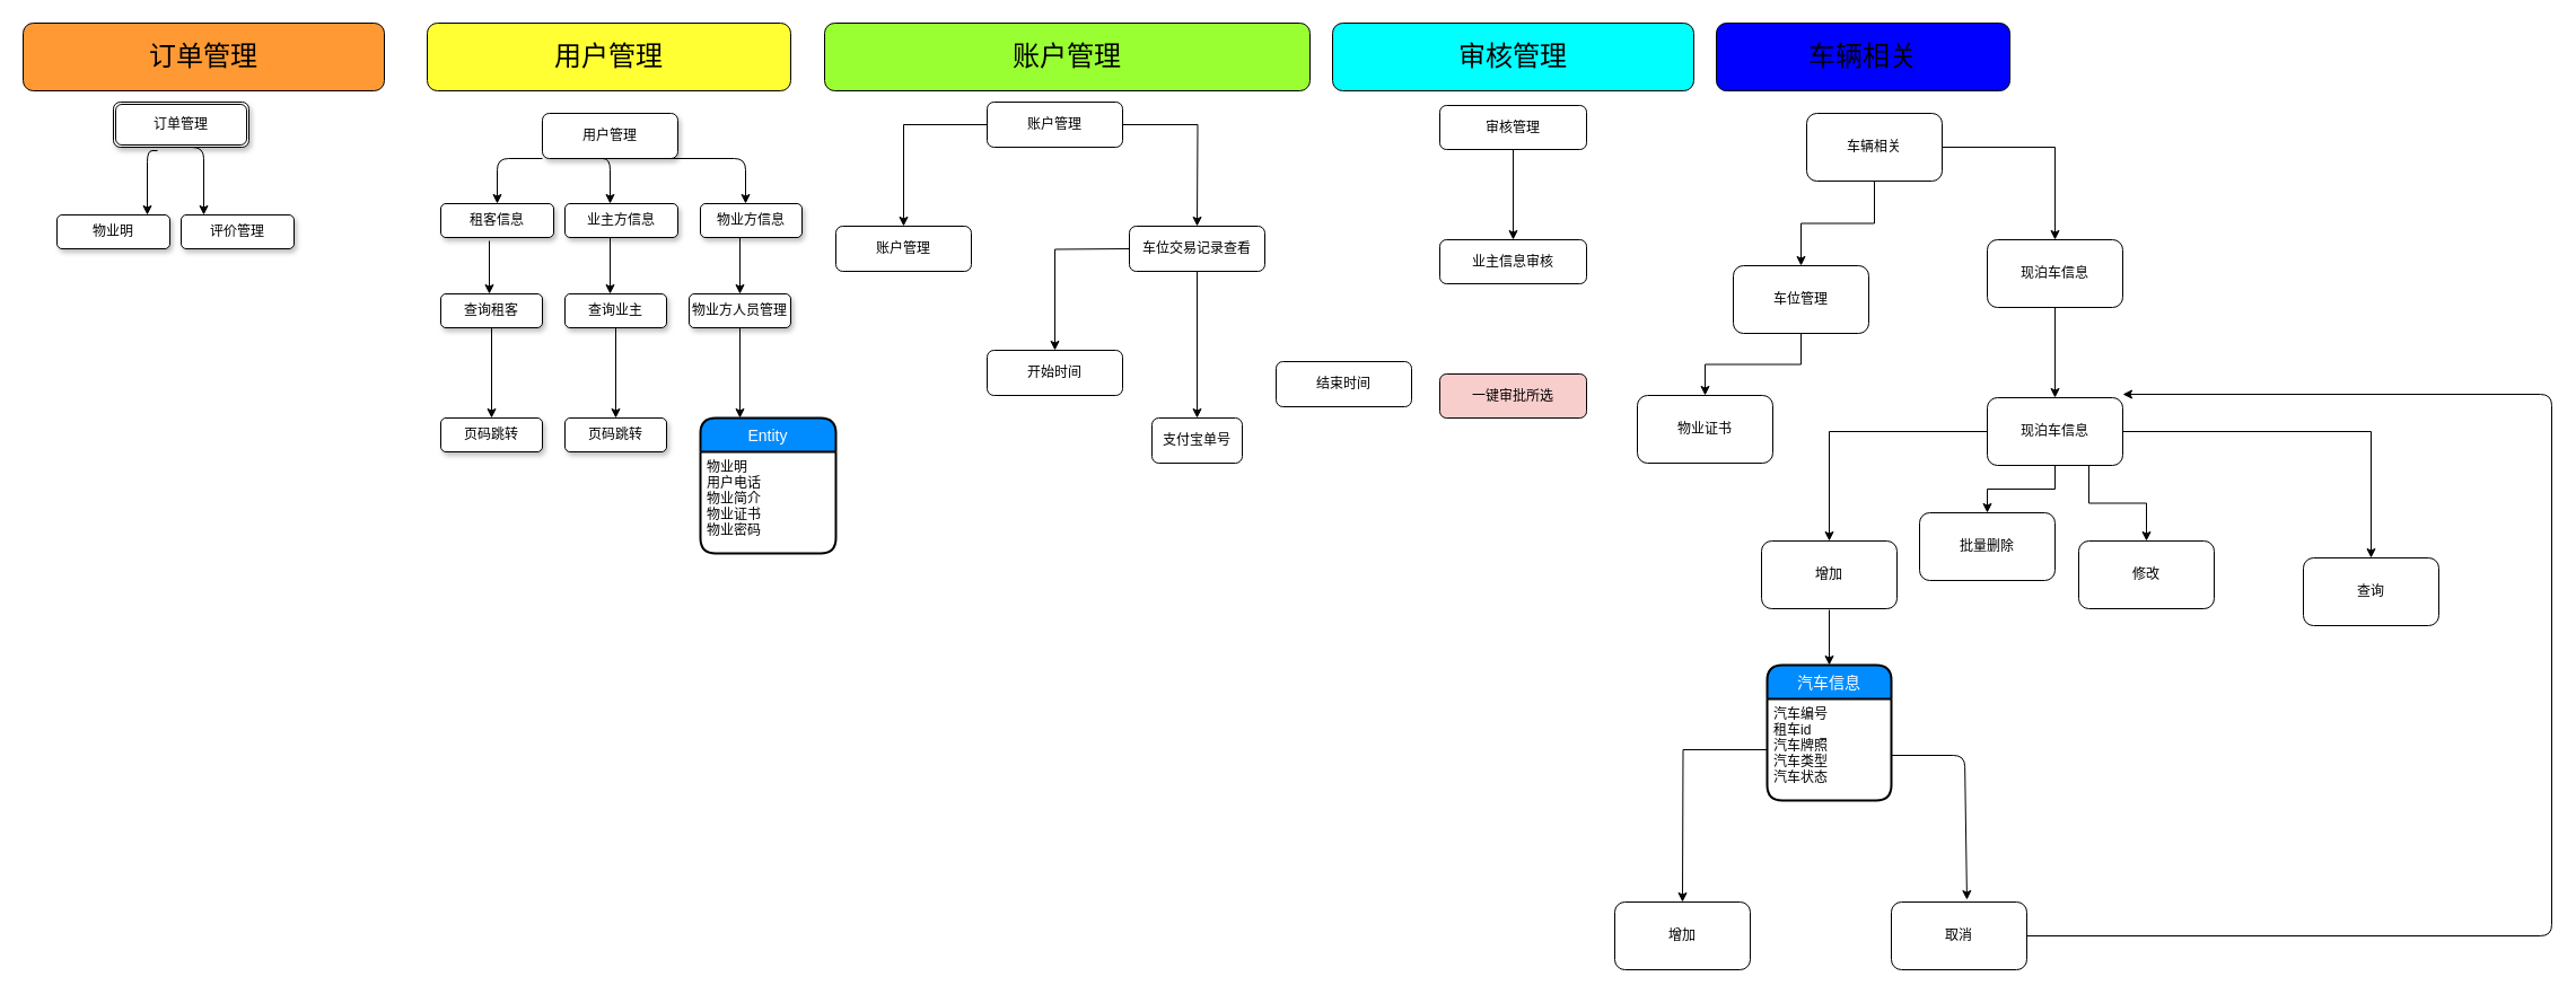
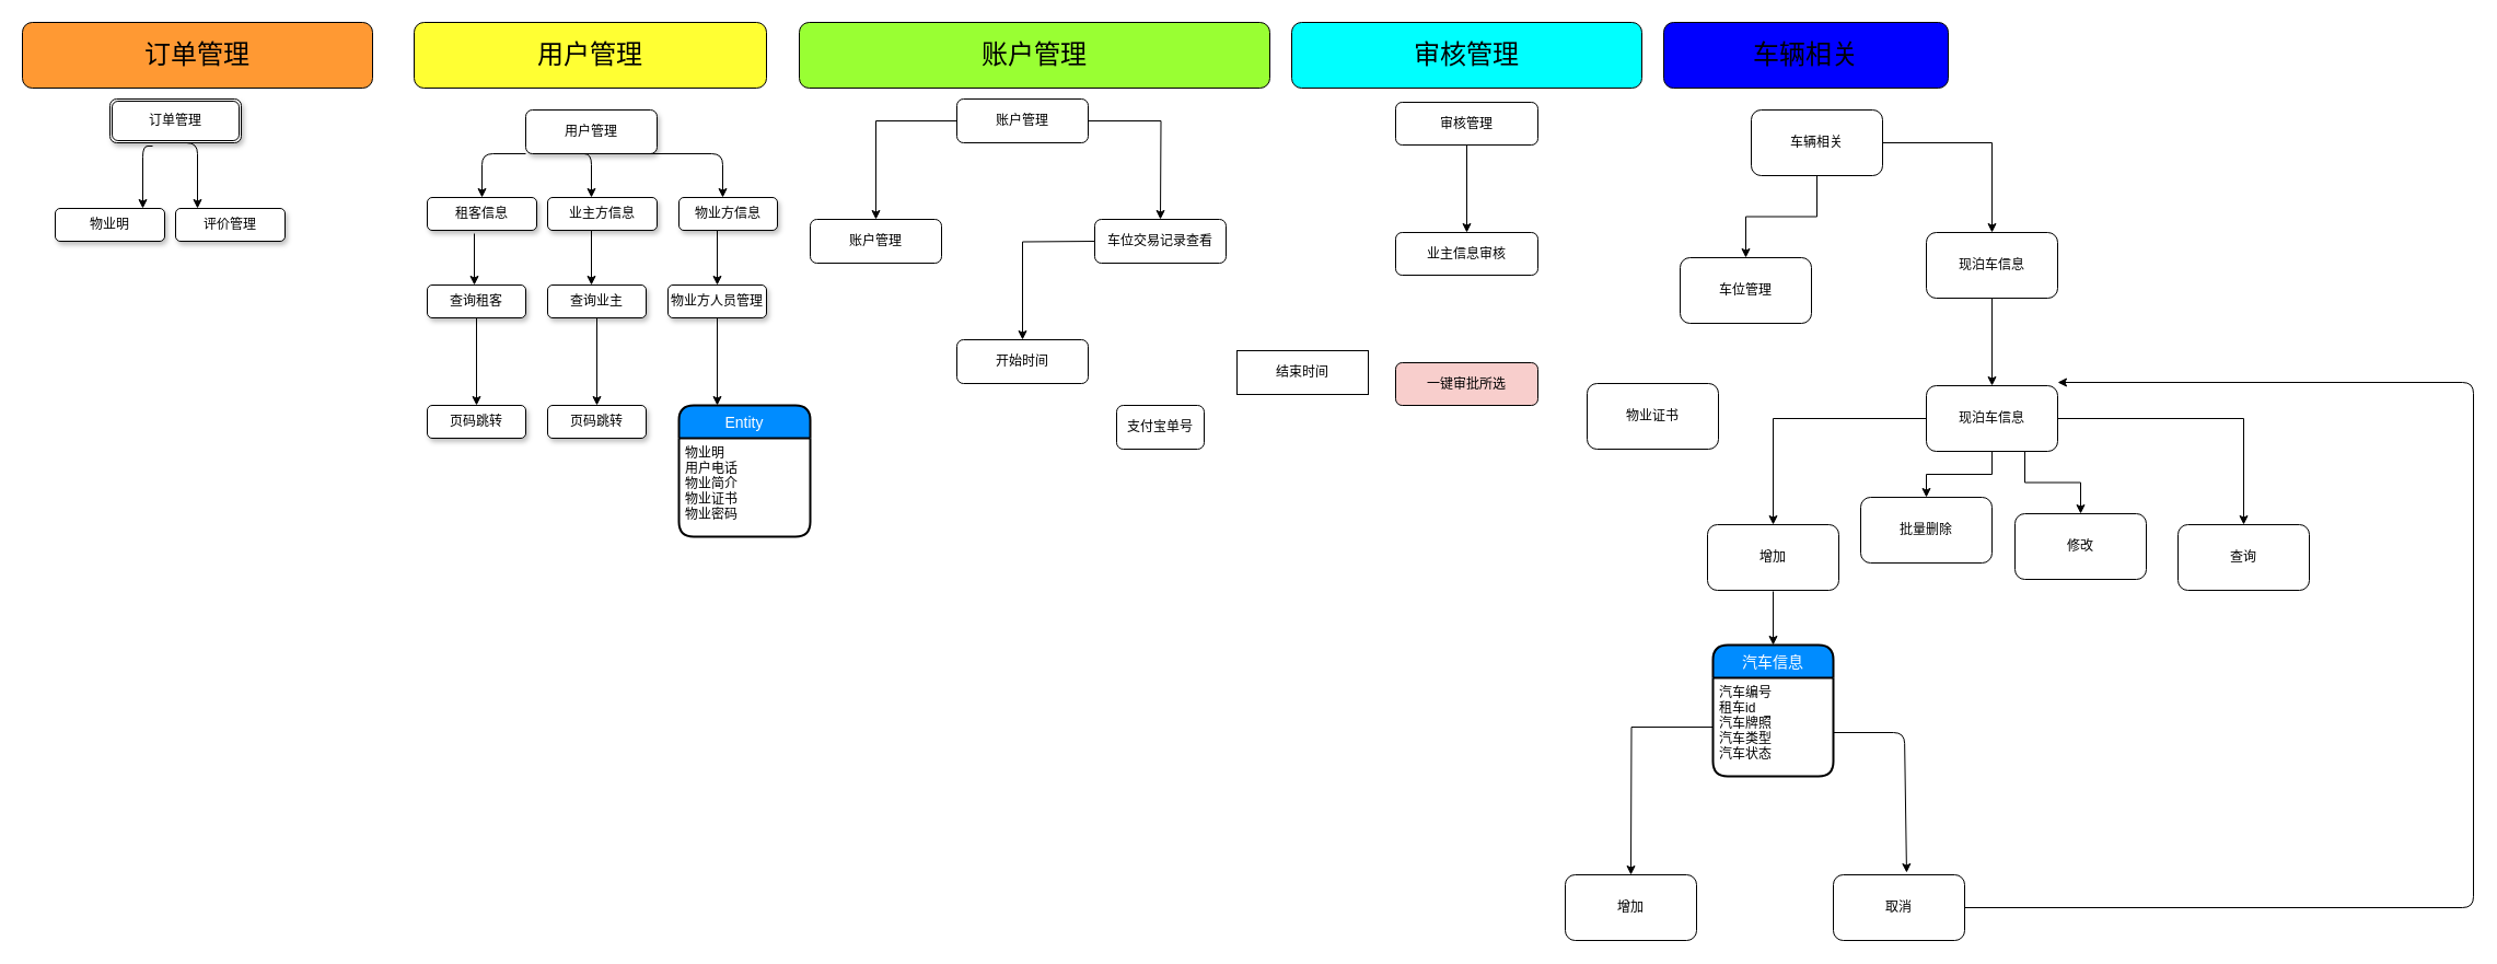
  <mxCell id="0" />
  <mxCell id="1" parent="0" />
  <mxCell id="2" value="&lt;font style=&quot;font-size: 24px&quot;&gt;用户管理&lt;/font&gt;" style="rounded=1;whiteSpace=wrap;html=1;fillColor=#FFFF33;" parent="1" vertex="1"><mxGeometry x="378" y="20" width="322" height="60" as="geometry" /></mxCell>
  <mxCell id="3" value="&lt;font style=&quot;font-size: 24px&quot;&gt;账户管理&lt;/font&gt;" style="rounded=1;whiteSpace=wrap;html=1;fillColor=#99FF33;" parent="1" vertex="1"><mxGeometry x="730" y="20" width="430" height="60" as="geometry" /></mxCell>
  <mxCell id="4" value="&lt;font style=&quot;font-size: 24px&quot;&gt;审核管理&lt;/font&gt;" style="rounded=1;whiteSpace=wrap;html=1;fillColor=#00FFFF;" parent="1" vertex="1"><mxGeometry x="1180" y="20" width="320" height="60" as="geometry" /></mxCell>
  <mxCell id="5" value="&lt;font style=&quot;font-size: 24px&quot;&gt;车辆相关&lt;/font&gt;" style="rounded=1;whiteSpace=wrap;html=1;fillColor=#0000FF;" parent="1" vertex="1"><mxGeometry x="1520" y="20" width="260" height="60" as="geometry" /></mxCell>
  <mxCell id="6" value="&lt;font style=&quot;font-size: 24px&quot;&gt;订单管理&lt;/font&gt;" style="rounded=1;whiteSpace=wrap;html=1;fillColor=#FF9933;" parent="1" vertex="1"><mxGeometry x="20" y="20" width="320" height="60" as="geometry" /></mxCell>
  <mxCell id="7" value="订单管理" style="shape=ext;double=1;rounded=1;whiteSpace=wrap;html=1;shadow=1;fillColor=#FFFFFF;" parent="1" vertex="1"><mxGeometry x="100" y="90" width="120" height="40" as="geometry" /></mxCell>
  <mxCell id="8" value="" style="edgeStyle=elbowEdgeStyle;elbow=horizontal;endArrow=classic;html=1;exitX=0.5;exitY=1;exitDx=0;exitDy=0;fillColor=#FFFFFF;" parent="1" source="7" edge="1"><mxGeometry width="50" height="50" relative="1" as="geometry"><mxPoint x="200" y="170" as="sourcePoint" /><mxPoint x="180" y="190" as="targetPoint" /><Array as="points"><mxPoint x="180" y="180" /><mxPoint x="196" y="150" /></Array></mxGeometry></mxCell>
  <mxCell id="9" value="" style="edgeStyle=segmentEdgeStyle;endArrow=classic;html=1;fillColor=#FFFFFF;" parent="1" edge="1"><mxGeometry width="50" height="50" relative="1" as="geometry"><mxPoint x="140" y="140" as="sourcePoint" /><mxPoint x="140" y="140" as="targetPoint" /></mxGeometry></mxCell>
  <mxCell id="10" value="" style="edgeStyle=elbowEdgeStyle;elbow=horizontal;endArrow=classic;html=1;exitX=0.325;exitY=1.075;exitDx=0;exitDy=0;exitPerimeter=0;fillColor=#FFFFFF;" parent="1" source="7" edge="1"><mxGeometry width="50" height="50" relative="1" as="geometry"><mxPoint x="630" y="460" as="sourcePoint" /><mxPoint x="130" y="190" as="targetPoint" /><Array as="points"><mxPoint x="130" y="180" /></Array></mxGeometry></mxCell>
  <mxCell id="11" value="物业明" style="rounded=1;whiteSpace=wrap;html=1;shadow=1;fillColor=#FFFFFF;" parent="1" vertex="1"><mxGeometry x="50" y="190" width="100" height="30" as="geometry" /></mxCell>
  <mxCell id="12" value="评价管理" style="rounded=1;whiteSpace=wrap;html=1;shadow=1;fillColor=#FFFFFF;" parent="1" vertex="1"><mxGeometry x="160" y="190" width="100" height="30" as="geometry" /></mxCell>
  <mxCell id="13" value="用户管理" style="rounded=1;whiteSpace=wrap;html=1;shadow=1;fillColor=#FFFFFF;" parent="1" vertex="1"><mxGeometry x="480" y="100" width="120" height="40" as="geometry" /></mxCell>
  <mxCell id="14" value="" style="edgeStyle=segmentEdgeStyle;endArrow=classic;html=1;fillColor=#FFFFFF;" parent="1" edge="1"><mxGeometry width="50" height="50" relative="1" as="geometry"><mxPoint x="550" y="140" as="sourcePoint" /><mxPoint y="180" as="targetPoint" x="660" /></mxGeometry></mxCell>
  <mxCell id="15" value="" style="edgeStyle=segmentEdgeStyle;endArrow=classic;html=1;fillColor=#FFFFFF;" parent="1" edge="1"><mxGeometry width="50" height="50" relative="1" as="geometry"><mxPoint x="527" y="140" as="sourcePoint" /><mxPoint x="540" y="180" as="targetPoint" /></mxGeometry></mxCell>
  <mxCell id="16" value="" style="edgeStyle=segmentEdgeStyle;endArrow=classic;html=1;fillColor=#FFFFFF;" parent="1" edge="1"><mxGeometry width="50" height="50" relative="1" as="geometry"><mxPoint x="480" y="140" as="sourcePoint" /><mxPoint x="440" y="180" as="targetPoint" /></mxGeometry></mxCell>
  <mxCell id="17" value="" style="edgeStyle=orthogonalEdgeStyle;rounded=0;orthogonalLoop=1;jettySize=auto;html=1;fillColor=#FFFFFF;" parent="1" edge="1"><mxGeometry relative="1" as="geometry"><mxPoint x="655" y="210" as="sourcePoint" /><mxPoint x="655" y="260" as="targetPoint" /></mxGeometry></mxCell>
  <mxCell id="18" value="物业方信息" style="rounded=1;whiteSpace=wrap;html=1;shadow=1;fillColor=#FFFFFF;" parent="1" vertex="1"><mxGeometry x="620" y="180" width="90" height="30" as="geometry" /></mxCell>
  <mxCell id="19" value="" style="edgeStyle=orthogonalEdgeStyle;rounded=0;orthogonalLoop=1;jettySize=auto;html=1;" parent="1" edge="1"><mxGeometry relative="1" as="geometry"><mxPoint x="655" y="290" as="sourcePoint" /><mxPoint x="655" y="370" as="targetPoint" /></mxGeometry></mxCell>
  <mxCell id="20" value="物业方人员管理" style="rounded=1;whiteSpace=wrap;html=1;shadow=1;fillColor=#FFFFFF;" parent="1" vertex="1"><mxGeometry x="610" y="260" width="90" height="30" as="geometry" /></mxCell>
  <mxCell id="21" value="业主方信息" style="rounded=1;whiteSpace=wrap;html=1;shadow=1;fillColor=#FFFFFF;" parent="1" vertex="1"><mxGeometry x="500" y="180" width="100" height="30" as="geometry" /></mxCell>
  <mxCell id="22" value="租客信息" style="rounded=1;whiteSpace=wrap;html=1;shadow=1;fillColor=#FFFFFF;" parent="1" vertex="1"><mxGeometry x="390" y="180" width="100" height="30" as="geometry" /></mxCell>
  <mxCell id="23" value="" style="endArrow=classic;html=1;exitX=0.43;exitY=1.1;exitDx=0;exitDy=0;exitPerimeter=0;fillColor=#FFFFFF;" parent="1" source="22" edge="1"><mxGeometry width="50" height="50" relative="1" as="geometry"><mxPoint x="415" y="270" as="sourcePoint" /><mxPoint x="433" y="260" as="targetPoint" /><Array as="points" /></mxGeometry></mxCell>
  <mxCell id="24" value="" style="edgeStyle=orthogonalEdgeStyle;rounded=0;orthogonalLoop=1;jettySize=auto;html=1;" parent="1" source="25" target="26" edge="1"><mxGeometry relative="1" as="geometry" /></mxCell>
  <mxCell id="25" value="查询租客" style="rounded=1;whiteSpace=wrap;html=1;shadow=1;fillColor=#FFFFFF;" parent="1" vertex="1"><mxGeometry x="390" y="260" width="90" height="30" as="geometry" /></mxCell>
  <mxCell id="26" value="页码跳转" style="rounded=1;whiteSpace=wrap;html=1;shadow=1;fillColor=#FFFFFF;" parent="1" vertex="1"><mxGeometry x="390" y="370" width="90" height="30" as="geometry" /></mxCell>
  <mxCell id="27" value="" style="endArrow=classic;html=1;exitX=0.4;exitY=1;exitDx=0;exitDy=0;exitPerimeter=0;fillColor=#FFFFFF;" parent="1" source="21" edge="1"><mxGeometry width="50" height="50" relative="1" as="geometry"><mxPoint x="540" y="240" as="sourcePoint" /><mxPoint x="540" y="260" as="targetPoint" /><Array as="points" /></mxGeometry></mxCell>
  <mxCell id="28" value="" style="edgeStyle=orthogonalEdgeStyle;rounded=0;orthogonalLoop=1;jettySize=auto;html=1;" parent="1" source="29" target="30" edge="1"><mxGeometry relative="1" as="geometry" /></mxCell>
  <mxCell id="29" value="查询业主" style="rounded=1;whiteSpace=wrap;html=1;shadow=1;fillColor=#FFFFFF;" parent="1" vertex="1"><mxGeometry x="500" y="260" width="90" height="30" as="geometry" /></mxCell>
  <mxCell id="30" value="页码跳转" style="rounded=1;whiteSpace=wrap;html=1;shadow=1;fillColor=#FFFFFF;" parent="1" vertex="1"><mxGeometry x="500" y="370" width="90" height="30" as="geometry" /></mxCell>
  <mxCell id="31" value="" style="edgeStyle=orthogonalEdgeStyle;rounded=0;orthogonalLoop=1;jettySize=auto;html=1;" parent="1" source="33" target="40" edge="1"><mxGeometry relative="1" as="geometry" /></mxCell>
  <mxCell id="32" value="" style="edgeStyle=orthogonalEdgeStyle;rounded=0;orthogonalLoop=1;jettySize=auto;html=1;" parent="1" source="33" edge="1"><mxGeometry relative="1" as="geometry"><mxPoint x="1060" y="200" as="targetPoint" /></mxGeometry></mxCell>
  <mxCell id="33" value="账户管理" style="rounded=1;whiteSpace=wrap;html=1;" parent="1" vertex="1"><mxGeometry x="874" y="90" width="120" height="40" as="geometry" /></mxCell>
  <mxCell id="34" value="" style="edgeStyle=orthogonalEdgeStyle;rounded=0;orthogonalLoop=1;jettySize=auto;html=1;" parent="1" target="39" edge="1"><mxGeometry relative="1" as="geometry"><mxPoint x="1000" y="220" as="sourcePoint" /></mxGeometry></mxCell>
- <mxCell id="35" value="" style="edgeStyle=orthogonalEdgeStyle;rounded=0;orthogonalLoop=1;jettySize=auto;html=1;" parent="1" source="36" target="37" edge="1"><mxGeometry relative="1" as="geometry" /></mxCell>
  <mxCell id="36" value="车位交易记录查看" style="rounded=1;whiteSpace=wrap;html=1;" parent="1" vertex="1"><mxGeometry x="1000" y="200" width="120" height="40" as="geometry" /></mxCell>
  <mxCell id="37" value="支付宝单号" style="rounded=1;whiteSpace=wrap;html=1;" parent="1" vertex="1"><mxGeometry x="1020" y="370" width="80" height="40" as="geometry" /></mxCell>
- <mxCell id="38" value="结束时间" style="rounded=1;whiteSpace=wrap;html=1;" parent="1" vertex="1"><mxGeometry x="1130" y="320" width="120" height="40" as="geometry" /></mxCell>
+ <mxCell id="38" value="结束时间" style="whiteSpace=wrap;html=1;rounded=0;" parent="1" vertex="1"><mxGeometry x="1130" y="320" width="120" height="40" as="geometry" /></mxCell>
  <mxCell id="39" value="开始时间" style="rounded=1;whiteSpace=wrap;html=1;" parent="1" vertex="1"><mxGeometry x="874" y="310" width="120" height="40" as="geometry" /></mxCell>
  <mxCell id="40" value="账户管理" style="rounded=1;whiteSpace=wrap;html=1;" parent="1" vertex="1"><mxGeometry x="740" y="200" width="120" height="40" as="geometry" /></mxCell>
  <mxCell id="41" value="Entity" style="swimlane;childLayout=stackLayout;horizontal=1;startSize=30;horizontalStack=0;fillColor=#008cff;fontColor=#FFFFFF;rounded=1;fontSize=14;fontStyle=0;strokeWidth=2;resizeParent=0;resizeLast=1;shadow=0;dashed=0;align=center;" parent="1" vertex="1"><mxGeometry x="620" y="370" width="120" height="120" as="geometry" /></mxCell>
  <mxCell id="42" value="物业明&#10;用户电话&#10;物业简介&#10;物业证书&#10;物业密码" style="align=left;strokeColor=none;fillColor=none;spacingLeft=4;fontSize=12;verticalAlign=top;resizable=0;rotatable=0;part=1;" parent="41" vertex="1"><mxGeometry y="30" width="120" height="90" as="geometry" /></mxCell>
  <mxCell id="43" value="" style="edgeStyle=orthogonalEdgeStyle;rounded=0;orthogonalLoop=1;jettySize=auto;html=1;" parent="1" source="44" target="45" edge="1"><mxGeometry relative="1" as="geometry" /></mxCell>
  <mxCell id="44" value="审核管理" style="rounded=1;whiteSpace=wrap;html=1;" parent="1" vertex="1"><mxGeometry x="1275" y="93" width="130" height="39" as="geometry" /></mxCell>
  <mxCell id="45" value="业主信息审核" style="rounded=1;whiteSpace=wrap;html=1;" parent="1" vertex="1"><mxGeometry x="1275" y="212" width="130" height="39" as="geometry" /></mxCell>
  <mxCell id="46" value="一键审批所选" style="rounded=1;whiteSpace=wrap;html=1;fillColor=#f8cecc;" parent="1" vertex="1"><mxGeometry x="1275" y="331" width="130" height="39" as="geometry" /></mxCell>
  <mxCell id="47" value="" style="edgeStyle=orthogonalEdgeStyle;rounded=0;orthogonalLoop=1;jettySize=auto;html=1;" edge="1" parent="1" source="49" target="61"><mxGeometry relative="1" as="geometry" /></mxCell>
  <mxCell id="48" value="" style="edgeStyle=orthogonalEdgeStyle;rounded=0;orthogonalLoop=1;jettySize=auto;html=1;" edge="1" parent="1" source="49" target="51"><mxGeometry relative="1" as="geometry" /></mxCell>
  <mxCell id="49" value="车辆相关" style="rounded=1;whiteSpace=wrap;html=1;" vertex="1" parent="1"><mxGeometry x="1600" y="100" width="120" height="60" as="geometry" /></mxCell>
  <mxCell id="50" value="" style="edgeStyle=orthogonalEdgeStyle;rounded=0;orthogonalLoop=1;jettySize=auto;html=1;" edge="1" parent="1" source="51" target="56"><mxGeometry relative="1" as="geometry" /></mxCell>
  <mxCell id="51" value="现泊车信息" style="rounded=1;whiteSpace=wrap;html=1;" vertex="1" parent="1"><mxGeometry x="1760" y="212" width="120" height="60" as="geometry" /></mxCell>
  <mxCell id="52" value="" style="edgeStyle=orthogonalEdgeStyle;rounded=0;orthogonalLoop=1;jettySize=auto;html=1;" edge="1" parent="1" source="56" target="59"><mxGeometry relative="1" as="geometry" /></mxCell>
  <mxCell id="53" value="" style="edgeStyle=orthogonalEdgeStyle;rounded=0;orthogonalLoop=1;jettySize=auto;html=1;" edge="1" parent="1" source="56" target="58"><mxGeometry relative="1" as="geometry" /></mxCell>
  <mxCell id="54" value="" style="edgeStyle=orthogonalEdgeStyle;rounded=0;orthogonalLoop=1;jettySize=auto;html=1;" edge="1" parent="1" source="56" target="57"><mxGeometry relative="1" as="geometry" /></mxCell>
  <mxCell id="55" style="edgeStyle=orthogonalEdgeStyle;rounded=0;orthogonalLoop=1;jettySize=auto;html=1;exitX=0.75;exitY=1;exitDx=0;exitDy=0;entryX=0.5;entryY=0;entryDx=0;entryDy=0;" edge="1" parent="1" source="56" target="63"><mxGeometry relative="1" as="geometry"><mxPoint x="1920" y="479" as="targetPoint" /></mxGeometry></mxCell>
  <mxCell id="56" value="现泊车信息" style="rounded=1;whiteSpace=wrap;html=1;" vertex="1" parent="1"><mxGeometry x="1760" y="352" width="120" height="60" as="geometry" /></mxCell>
  <mxCell id="57" value="批量删除" style="rounded=1;whiteSpace=wrap;html=1;" vertex="1" parent="1"><mxGeometry x="1700" y="454" width="120" height="60" as="geometry" /></mxCell>
- <mxCell id="58" value="查询" style="rounded=1;whiteSpace=wrap;html=1;" vertex="1" parent="1"><mxGeometry x="2040" y="494" width="120" height="60" as="geometry" /></mxCell>
+ <mxCell id="58" value="查询" style="rounded=1;whiteSpace=wrap;html=1;" vertex="1" parent="1"><mxGeometry x="1990" y="479" width="120" height="60" as="geometry" /></mxCell>
  <mxCell id="59" value="增加" style="rounded=1;whiteSpace=wrap;html=1;" vertex="1" parent="1"><mxGeometry x="1560" y="479" width="120" height="60" as="geometry" /></mxCell>
- <mxCell id="60" value="" style="edgeStyle=orthogonalEdgeStyle;rounded=0;orthogonalLoop=1;jettySize=auto;html=1;" edge="1" parent="1" source="61" target="62"><mxGeometry relative="1" as="geometry" /></mxCell>
  <mxCell id="61" value="车位管理" style="rounded=1;whiteSpace=wrap;html=1;" vertex="1" parent="1"><mxGeometry x="1535" y="235" width="120" height="60" as="geometry" /></mxCell>
  <mxCell id="62" value="物业证书" style="rounded=1;whiteSpace=wrap;html=1;" vertex="1" parent="1"><mxGeometry x="1450" y="350" width="120" height="60" as="geometry" /></mxCell>
- <mxCell id="63" value="修改" style="rounded=1;whiteSpace=wrap;html=1;" vertex="1" parent="1"><mxGeometry x="1841" y="479" width="120" height="60" as="geometry" /></mxCell>
+ <mxCell id="63" value="修改" style="rounded=1;whiteSpace=wrap;html=1;" vertex="1" parent="1"><mxGeometry x="1841" y="469" width="120" height="60" as="geometry" /></mxCell>
  <mxCell id="64" value="汽车信息" style="swimlane;childLayout=stackLayout;horizontal=1;startSize=30;horizontalStack=0;fillColor=#008cff;fontColor=#FFFFFF;rounded=1;fontSize=14;fontStyle=0;strokeWidth=2;resizeParent=0;resizeLast=1;shadow=0;dashed=0;align=center;" vertex="1" parent="1"><mxGeometry x="1565" y="589" width="110" height="120" as="geometry" /></mxCell>
  <mxCell id="65" value="汽车编号&#10;租车id&#10;汽车牌照&#10;汽车类型&#10;汽车状态" style="align=left;strokeColor=none;fillColor=none;spacingLeft=4;fontSize=12;verticalAlign=top;resizable=0;rotatable=0;part=1;" vertex="1" parent="64"><mxGeometry y="30" width="110" height="90" as="geometry" /></mxCell>
  <mxCell id="66" value="" style="endArrow=classic;html=1;entryX=0.5;entryY=0;entryDx=0;entryDy=0;" edge="1" parent="1" target="64"><mxGeometry width="50" height="50" relative="1" as="geometry"><mxPoint x="1620" y="540" as="sourcePoint" /><mxPoint x="1670" y="490" as="targetPoint" /></mxGeometry></mxCell>
  <mxCell id="67" style="edgeStyle=orthogonalEdgeStyle;rounded=0;orthogonalLoop=1;jettySize=auto;html=1;" edge="1" parent="1" source="65"><mxGeometry relative="1" as="geometry"><mxPoint x="1490" y="799" as="targetPoint" /></mxGeometry></mxCell>
  <mxCell id="68" value="" style="endArrow=classic;html=1;entryX=0.558;entryY=-0.033;entryDx=0;entryDy=0;entryPerimeter=0;" edge="1" parent="1" target="70"><mxGeometry width="50" height="50" relative="1" as="geometry"><mxPoint x="1675" y="669" as="sourcePoint" /><mxPoint x="1740" y="789" as="targetPoint" /><Array as="points"><mxPoint x="1740" y="669" /></Array></mxGeometry></mxCell>
  <mxCell id="69" value="增加" style="rounded=1;whiteSpace=wrap;html=1;" vertex="1" parent="1"><mxGeometry x="1430" y="799" width="120" height="60" as="geometry" /></mxCell>
  <mxCell id="70" value="取消" style="rounded=1;whiteSpace=wrap;html=1;" vertex="1" parent="1"><mxGeometry x="1675" y="799" width="120" height="60" as="geometry" /></mxCell>
  <mxCell id="71" value="" style="endArrow=classic;html=1;" edge="1" parent="1"><mxGeometry width="50" height="50" relative="1" as="geometry"><mxPoint x="1795" y="829" as="sourcePoint" /><mxPoint x="1880" y="349" as="targetPoint" /><Array as="points"><mxPoint x="2260" y="829" /><mxPoint x="2260" y="349" /></Array></mxGeometry></mxCell>
